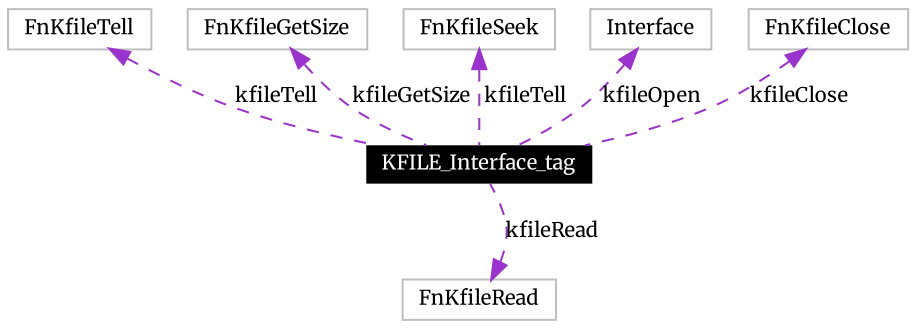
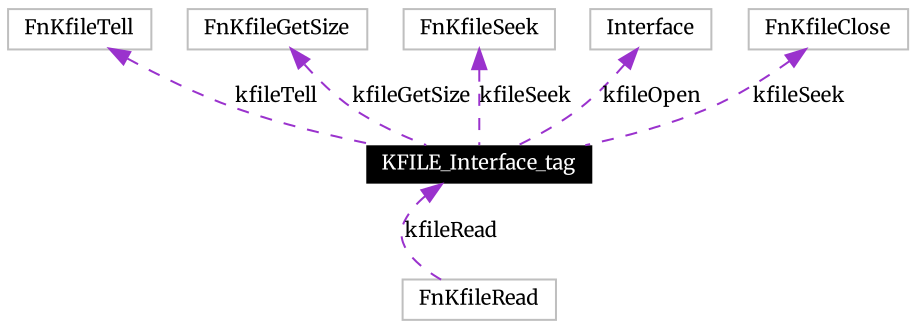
  digraph {
    fontname=Merriweather
    node [color=grey75 fillcolor=white fontname=Merriweather fontsize=10 shape=record style=filled]
    edge [color=darkorchid3 dir=back fontname=Merriweather fontsize=10 labelfontname=Helvetica labelfontsize=10 style=dashed]
    n1 [color=white fillcolor=black fontcolor=white height=0.2 label=KFILE_Interface_tag width=0.4]
    n2 [height=0.2 label=FnKfileTell width=0.4]
    n3 [height=0.2 label=FnKfileGetSize width=0.4]
    n4 [height=0.2 label=FnKfileSeek width=0.4]
    n5 [height=0.2 label=Interface width=0.4]
    n6 [height=0.2 label=FnKfileRead width=0.4]
    n7 [height=0.2 label=FnKfileClose width=0.4]
    n2 -> n1 [label=kfileTell]
    n3 -> n1 [label=kfileGetSize]
-   n4 -> n1 [label=kfileTell]
+   n4 -> n1 [label=kfileSeek]
    n5 -> n1 [label=kfileOpen]
-   n6 -> n1 [label=kfileRead]
-   n7 -> n1 [label=kfileClose]
+   n1 -> n6 [label=kfileRead]
+   n7 -> n1 [label=kfileSeek]
  }
